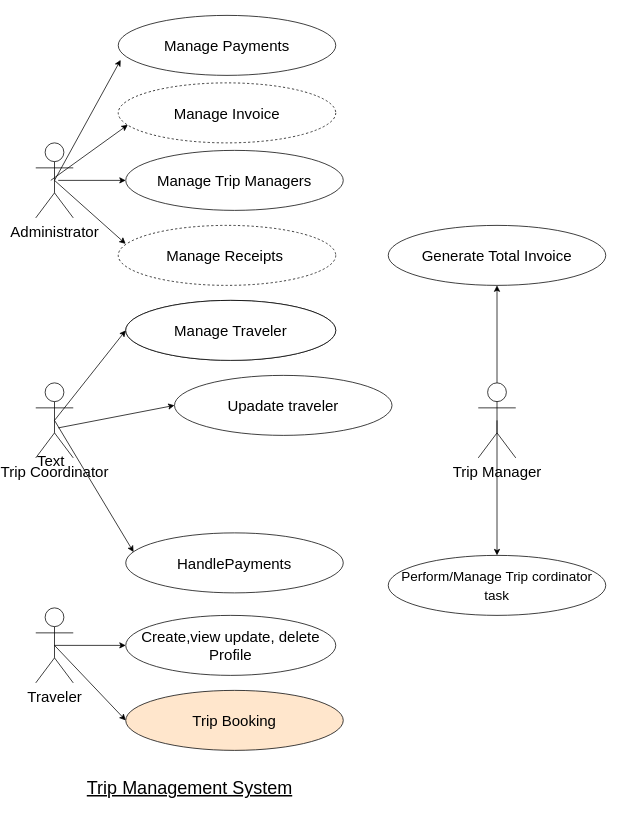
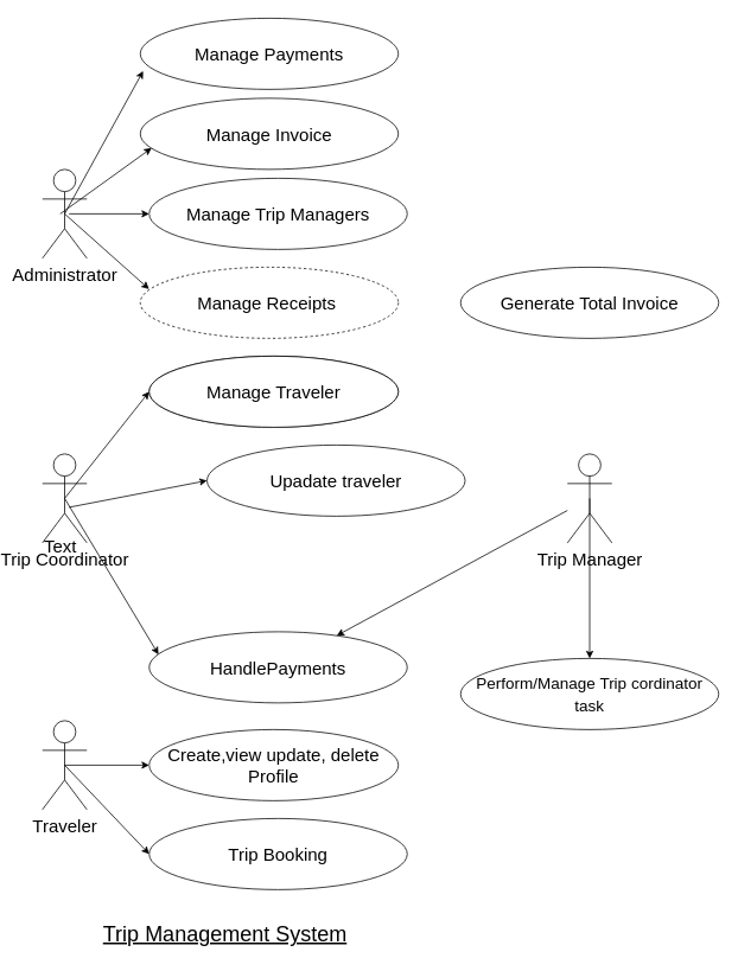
  <mxCell id="0" />
  <mxCell id="1" parent="0" />
  <mxCell id="2" value="&lt;font style=&quot;font-size: 20px;&quot;&gt;Administrator&lt;/font&gt;" style="shape=umlActor;verticalLabelPosition=bottom;verticalAlign=top;html=1;outlineConnect=0;fontSize=20;" parent="1" vertex="1"><mxGeometry x="30" y="190" width="50" height="100" as="geometry" /></mxCell>
  <mxCell id="3" value="&lt;font style=&quot;font-size: 20px;&quot;&gt;Traveler&lt;/font&gt;" style="shape=umlActor;verticalLabelPosition=bottom;verticalAlign=top;html=1;outlineConnect=0;fontSize=20;" parent="1" vertex="1"><mxGeometry x="30" y="810" width="50" height="100" as="geometry" /></mxCell>
- <mxCell id="4" value="Trip Booking" style="ellipse;whiteSpace=wrap;html=1;fontSize=20;fillColor=#ffe6cc;" vertex="1" parent="1"><mxGeometry x="150" y="920" width="290" height="80" as="geometry" /></mxCell>
+ <mxCell id="4" value="Trip Booking" style="ellipse;whiteSpace=wrap;html=1;fontSize=20;" vertex="1" parent="1"><mxGeometry x="150" y="920" width="290" height="80" as="geometry" /></mxCell>
  <mxCell id="5" value="Create,view update, delete Profile" style="ellipse;whiteSpace=wrap;html=1;fontSize=20;" vertex="1" parent="1"><mxGeometry x="150" y="820" width="280" height="80" as="geometry" /></mxCell>
  <mxCell id="6" value="Manage Trip Managers" style="ellipse;whiteSpace=wrap;html=1;fontSize=20;" vertex="1" parent="1"><mxGeometry x="150" y="200" width="290" height="80" as="geometry" /></mxCell>
- <mxCell id="7" value="Manage Invoice" style="ellipse;whiteSpace=wrap;html=1;fontSize=20;dashed=1;" vertex="1" parent="1"><mxGeometry x="140" y="110" width="290" height="80" as="geometry" /></mxCell>
+ <mxCell id="7" value="Manage Invoice" style="ellipse;whiteSpace=wrap;html=1;fontSize=20;" vertex="1" parent="1"><mxGeometry x="140" y="110" width="290" height="80" as="geometry" /></mxCell>
  <mxCell id="8" value="Manage Receipts&amp;nbsp;" style="ellipse;whiteSpace=wrap;html=1;fontSize=20;dashed=1;" vertex="1" parent="1"><mxGeometry x="140" y="300" width="290" height="80" as="geometry" /></mxCell>
  <mxCell id="9" value="Manage Payments" style="ellipse;whiteSpace=wrap;html=1;fontSize=20;" vertex="1" parent="1"><mxGeometry x="140" y="20" width="290" height="80" as="geometry" /></mxCell>
  <mxCell id="10" value="&lt;font style=&quot;font-size: 20px;&quot;&gt;Trip Coordinator&lt;/font&gt;" style="shape=umlActor;verticalLabelPosition=bottom;verticalAlign=top;html=1;outlineConnect=0;fontSize=20;" vertex="1" parent="1"><mxGeometry x="30" y="510" width="50" height="100" as="geometry" /></mxCell>
  <mxCell id="11" value="Manage Traveler" style="ellipse;whiteSpace=wrap;html=1;fontSize=20;" vertex="1" parent="1"><mxGeometry x="150" y="400" width="280" height="80" as="geometry" /></mxCell>
  <mxCell id="12" value="&lt;font style=&quot;font-size: 20px;&quot;&gt;Trip Manager&lt;/font&gt;" style="shape=umlActor;verticalLabelPosition=bottom;verticalAlign=top;html=1;outlineConnect=0;fontSize=20;" vertex="1" parent="1"><mxGeometry x="620" y="510" width="50" height="100" as="geometry" /></mxCell>
  <mxCell id="13" value="Upadate traveler" style="ellipse;whiteSpace=wrap;html=1;fontSize=20;" vertex="1" parent="1"><mxGeometry x="215" y="500" width="290" height="80" as="geometry" /></mxCell>
  <mxCell id="14" value="" style="endArrow=classic;html=1;rounded=0;entryX=0.011;entryY=0.742;entryDx=0;entryDy=0;entryPerimeter=0;exitX=0.5;exitY=0.5;exitDx=0;exitDy=0;exitPerimeter=0;fontSize=20;" edge="1" parent="1" source="2" target="9"><mxGeometry width="50" height="50" relative="1" as="geometry"><mxPoint x="30" y="430" as="sourcePoint" /><mxPoint x="80" y="380" as="targetPoint" /></mxGeometry></mxCell>
  <mxCell id="15" value="" style="endArrow=classic;html=1;rounded=0;entryX=0.044;entryY=0.7;entryDx=0;entryDy=0;entryPerimeter=0;fontSize=20;" edge="1" parent="1" target="7"><mxGeometry width="50" height="50" relative="1" as="geometry"><mxPoint x="50" y="240" as="sourcePoint" /><mxPoint x="153" y="89" as="targetPoint" /></mxGeometry></mxCell>
  <mxCell id="16" value="" style="endArrow=classic;html=1;rounded=0;entryX=0;entryY=0.5;entryDx=0;entryDy=0;fontSize=20;" edge="1" parent="1" target="6"><mxGeometry width="50" height="50" relative="1" as="geometry"><mxPoint x="60" y="240" as="sourcePoint" /><mxPoint x="163" y="176" as="targetPoint" /></mxGeometry></mxCell>
  <mxCell id="17" value="" style="endArrow=classic;html=1;rounded=0;entryX=0.034;entryY=0.308;entryDx=0;entryDy=0;entryPerimeter=0;exitX=0.5;exitY=0.5;exitDx=0;exitDy=0;exitPerimeter=0;fontSize=20;" edge="1" parent="1" source="2" target="8"><mxGeometry width="50" height="50" relative="1" as="geometry"><mxPoint x="70" y="250" as="sourcePoint" /><mxPoint x="150" y="250" as="targetPoint" /></mxGeometry></mxCell>
  <mxCell id="18" value="" style="endArrow=classic;html=1;rounded=0;entryX=0;entryY=0.5;entryDx=0;entryDy=0;exitX=0.5;exitY=0.5;exitDx=0;exitDy=0;exitPerimeter=0;fontSize=20;" edge="1" parent="1" source="10" target="11"><mxGeometry width="50" height="50" relative="1" as="geometry"><mxPoint x="65" y="250" as="sourcePoint" /><mxPoint x="153" y="89" as="targetPoint" /></mxGeometry></mxCell>
  <mxCell id="19" value="HandlePayments" style="ellipse;whiteSpace=wrap;html=1;fontSize=20;" vertex="1" parent="1"><mxGeometry x="150" y="710" width="290" height="80" as="geometry" /></mxCell>
  <mxCell id="20" value="Generate Total Invoice" style="ellipse;whiteSpace=wrap;html=1;fontSize=20;" vertex="1" parent="1"><mxGeometry x="500" y="300" width="290" height="80" as="geometry" /></mxCell>
  <mxCell id="21" value="&lt;font style=&quot;font-size: 18px;&quot;&gt;Perform/Manage Trip cordinator task&lt;/font&gt;" style="ellipse;whiteSpace=wrap;html=1;fontSize=20;" vertex="1" parent="1"><mxGeometry x="500" y="740" width="290" height="80" as="geometry" /></mxCell>
  <mxCell id="22" value="Text" style="text;html=1;align=center;verticalAlign=middle;resizable=0;points=[];autosize=1;strokeColor=none;fillColor=none;fontSize=20;" vertex="1" parent="1"><mxGeometry x="20" y="593" width="60" height="40" as="geometry" /></mxCell>
  <mxCell id="23" value="Manage Traveler" style="ellipse;whiteSpace=wrap;html=1;fontSize=20;" vertex="1" parent="1"><mxGeometry x="150" y="400" width="280" height="80" as="geometry" /></mxCell>
- <mxCell id="24" value="" style="endArrow=classic;html=1;rounded=0;entryX=0.5;entryY=1;entryDx=0;entryDy=0;" edge="1" parent="1" source="12" target="20"><mxGeometry width="50" height="50" relative="1" as="geometry"><mxPoint x="80" y="490" as="sourcePoint" /><mxPoint x="130" y="440" as="targetPoint" /></mxGeometry></mxCell>
+ <mxCell id="24" value="" style="endArrow=classic;html=1;rounded=0;" edge="1" parent="1" source="12" target="19"><mxGeometry width="50" height="50" relative="1" as="geometry"><mxPoint x="80" y="490" as="sourcePoint" /><mxPoint x="130" y="440" as="targetPoint" /></mxGeometry></mxCell>
  <mxCell id="25" value="" style="endArrow=classic;html=1;rounded=0;entryX=0.5;entryY=0;entryDx=0;entryDy=0;exitX=0.5;exitY=0.5;exitDx=0;exitDy=0;exitPerimeter=0;" edge="1" parent="1" source="12" target="21"><mxGeometry width="50" height="50" relative="1" as="geometry"><mxPoint x="655" y="520" as="sourcePoint" /><mxPoint x="655" y="390" as="targetPoint" /></mxGeometry></mxCell>
  <mxCell id="26" value="" style="endArrow=classic;html=1;rounded=0;entryX=0;entryY=0.5;entryDx=0;entryDy=0;fontSize=20;" edge="1" parent="1" target="13"><mxGeometry width="50" height="50" relative="1" as="geometry"><mxPoint x="60" y="570" as="sourcePoint" /><mxPoint x="160" y="450" as="targetPoint" /></mxGeometry></mxCell>
  <mxCell id="27" value="" style="endArrow=classic;html=1;rounded=0;entryX=0.036;entryY=0.32;entryDx=0;entryDy=0;fontSize=20;exitX=0.5;exitY=0.5;exitDx=0;exitDy=0;exitPerimeter=0;entryPerimeter=0;" edge="1" parent="1" source="10" target="19"><mxGeometry width="50" height="50" relative="1" as="geometry"><mxPoint x="65" y="570" as="sourcePoint" /><mxPoint x="161" y="660" as="targetPoint" /></mxGeometry></mxCell>
  <mxCell id="28" value="" style="endArrow=classic;html=1;rounded=0;entryX=0;entryY=0.5;entryDx=0;entryDy=0;fontSize=20;exitX=0.5;exitY=0.5;exitDx=0;exitDy=0;exitPerimeter=0;" edge="1" parent="1" source="3" target="5"><mxGeometry width="50" height="50" relative="1" as="geometry"><mxPoint x="65" y="570" as="sourcePoint" /><mxPoint x="170" y="746" as="targetPoint" /></mxGeometry></mxCell>
  <mxCell id="29" value="" style="endArrow=classic;html=1;rounded=0;entryX=0;entryY=0.5;entryDx=0;entryDy=0;fontSize=20;exitX=0.5;exitY=0.5;exitDx=0;exitDy=0;exitPerimeter=0;" edge="1" parent="1" source="3" target="4"><mxGeometry width="50" height="50" relative="1" as="geometry"><mxPoint x="65" y="870" as="sourcePoint" /><mxPoint x="160" y="870" as="targetPoint" /></mxGeometry></mxCell>
  <mxCell id="30" value="&lt;font style=&quot;font-size: 24px;&quot;&gt;&lt;u&gt;Trip Management System&lt;/u&gt;&lt;/font&gt;" style="text;html=1;align=center;verticalAlign=middle;resizable=0;points=[];autosize=1;strokeColor=none;fillColor=none;" vertex="1" parent="1"><mxGeometry x="85" y="1030" width="300" height="40" as="geometry" /></mxCell>
